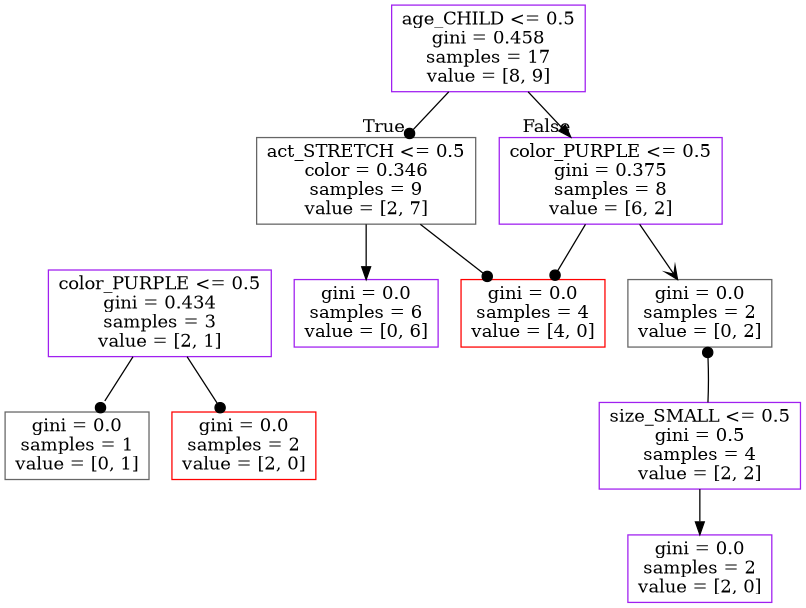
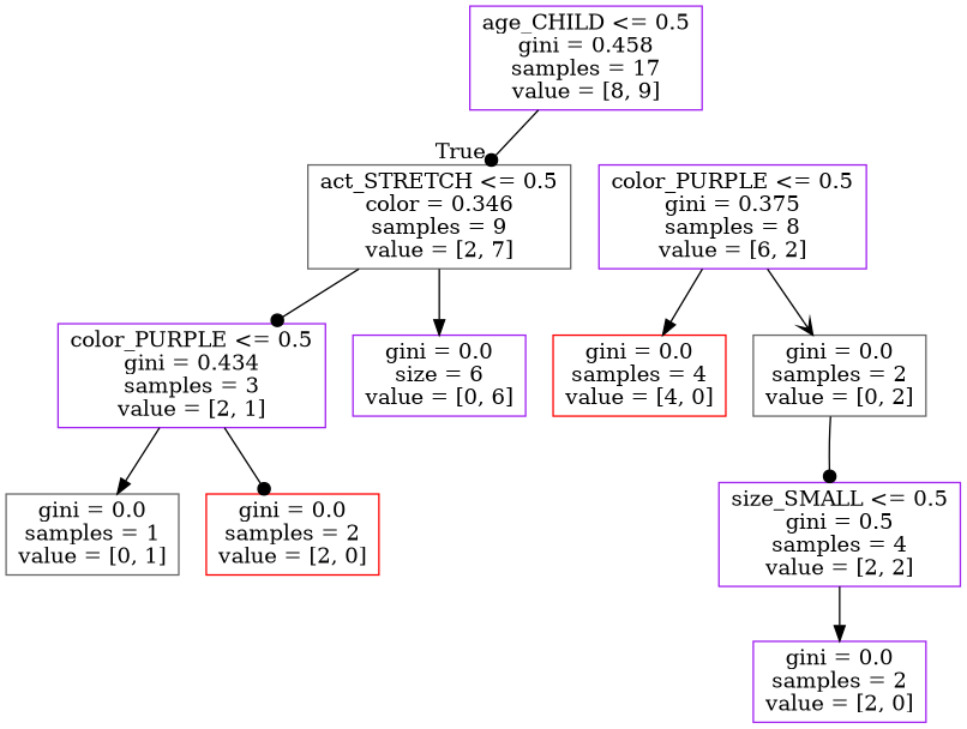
  digraph {
    node [color=purple shape=box]
    edge [arrowhead=dot]
    n1 [label="age_CHILD <= 0.5\ngini = 0.458\nsamples = 17\nvalue = [8, 9]"]
    n2 [color=gray40 label="act_STRETCH <= 0.5\ncolor = 0.346\nsamples = 9\nvalue = [2, 7]"]
    n3 [label="color_PURPLE <= 0.5\ngini = 0.375\nsamples = 8\nvalue = [6, 2]"]
    n4 [label="color_PURPLE <= 0.5\ngini = 0.434\nsamples = 3\nvalue = [2, 1]"]
-   n5 [label="gini = 0.0\nsamples = 6\nvalue = [0, 6]"]
+   n5 [label="gini = 0.0\nsize = 6\nvalue = [0, 6]"]
    n6 [color=red label="gini = 0.0\nsamples = 4\nvalue = [4, 0]"]
    n7 [color=gray40 label="gini = 0.0\nsamples = 2\nvalue = [0, 2]"]
    n8 [color=gray40 label="gini = 0.0\nsamples = 1\nvalue = [0, 1]"]
    n9 [color=red label="gini = 0.0\nsamples = 2\nvalue = [2, 0]"]
    n10 [label="size_SMALL <= 0.5\ngini = 0.5\nsamples = 4\nvalue = [2, 2]"]
    n11 [label="gini = 0.0\nsamples = 2\nvalue = [2, 0]"]
    n1 -> n2 [headlabel=True labelangle=45 labeldistance=2.5]
-   n1 -> n3 [arrowhead=normal headlabel=False labelangle=-45 labeldistance=2.5]
-   n2 -> n6
+   n2 -> n4
    n2 -> n5 [arrowhead=normal]
-   n3 -> n6
+   n3 -> n6 [arrowhead=normal]
    n3 -> n7 [arrowhead=vee]
-   n4 -> n8
+   n4 -> n8 [arrowhead=normal]
    n4 -> n9
-   n10 -> n7
+   n7 -> n10
    n10 -> n11 [arrowhead=normal]
  }
